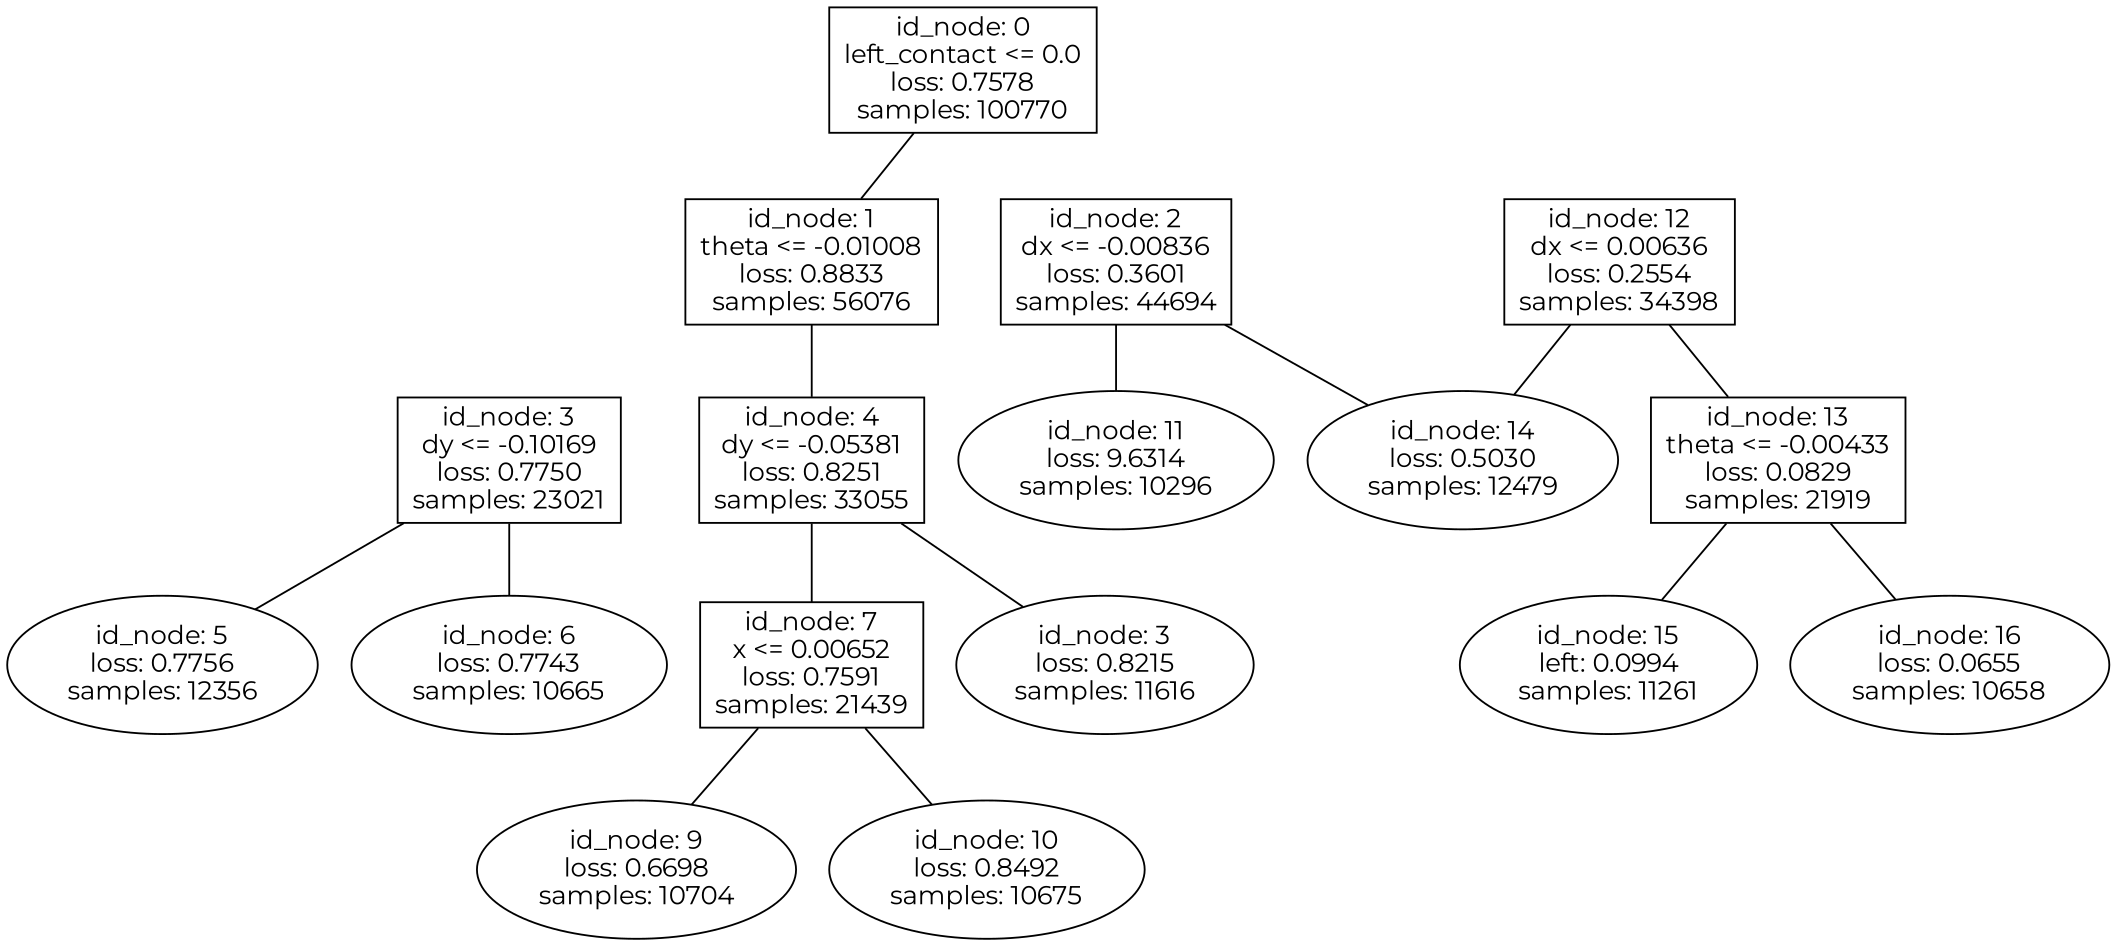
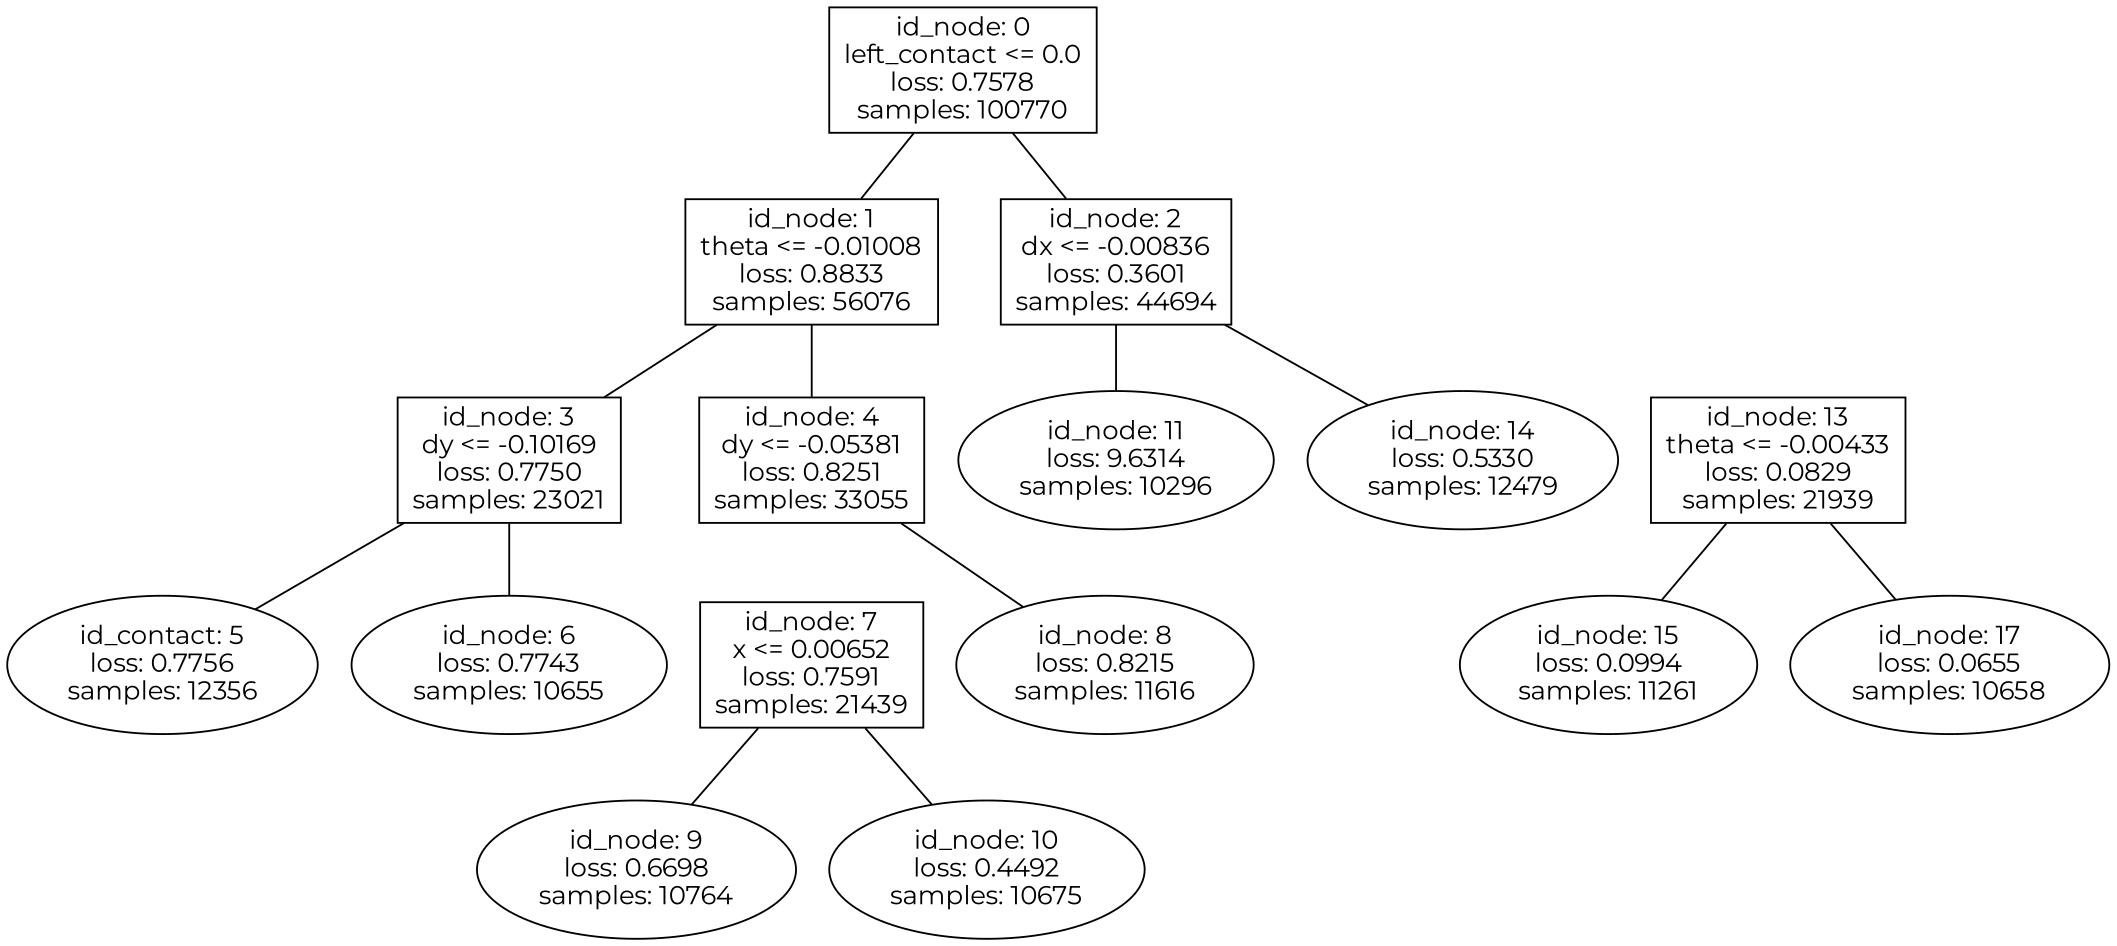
  graph {
    fontname=Montserrat
    node [fontname=Montserrat]
    edge [fontname=Montserrat]
    n1 [label="id_node: 0\nleft_contact <= 0.0\nloss: 0.7578\nsamples: 100770" shape=rectangle]
    n2 [label="id_node: 1\ntheta <= -0.01008\nloss: 0.8833\nsamples: 56076" shape=rectangle]
    n3 [label="id_node: 2\ndx <= -0.00836\nloss: 0.3601\nsamples: 44694" shape=rectangle]
    n4 [label="id_node: 3\ndy <= -0.10169\nloss: 0.7750\nsamples: 23021" shape=rectangle]
    n5 [label="id_node: 4\ndy <= -0.05381\nloss: 0.8251\nsamples: 33055" shape=rectangle]
    n6 [label="id_node: 11\nloss: 9.6314\nsamples: 10296"]
-   n7 [label="id_node: 14\nloss: 0.5030\nsamples: 12479"]
-   n8 [label="id_node: 5\nloss: 0.7756\nsamples: 12356"]
-   n9 [label="id_node: 6\nloss: 0.7743\nsamples: 10665"]
+   n7 [label="id_node: 14\nloss: 0.5330\nsamples: 12479"]
+   n8 [label="id_contact: 5\nloss: 0.7756\nsamples: 12356"]
+   n9 [label="id_node: 6\nloss: 0.7743\nsamples: 10655"]
    n10 [label="id_node: 7\nx <= 0.00652\nloss: 0.7591\nsamples: 21439" shape=rectangle]
-   n11 [label="id_node: 3\nloss: 0.8215\nsamples: 11616"]
-   n12 [label="id_node: 12\ndx <= 0.00636\nloss: 0.2554\nsamples: 34398" shape=rectangle]
-   n13 [label="id_node: 13\ntheta <= -0.00433\nloss: 0.0829\nsamples: 21919" shape=rectangle]
-   n14 [label="id_node: 9\nloss: 0.6698\nsamples: 10704"]
-   n15 [label="id_node: 10\nloss: 0.8492\nsamples: 10675"]
-   n16 [label="id_node: 15\nleft: 0.0994\nsamples: 11261"]
-   n17 [label="id_node: 16\nloss: 0.0655\nsamples: 10658"]
+   n11 [label="id_node: 8\nloss: 0.8215\nsamples: 11616"]
+   n13 [label="id_node: 13\ntheta <= -0.00433\nloss: 0.0829\nsamples: 21939" shape=rectangle]
+   n14 [label="id_node: 9\nloss: 0.6698\nsamples: 10764"]
+   n15 [label="id_node: 10\nloss: 0.4492\nsamples: 10675"]
+   n16 [label="id_node: 15\nloss: 0.0994\nsamples: 11261"]
+   n17 [label="id_node: 17\nloss: 0.0655\nsamples: 10658"]
    n1 -- n2
+   n1 -- n3
+   n2 -- n4
    n2 -- n5
    n3 -- n6
    n3 -- n7
    n4 -- n8
    n4 -- n9
-   n5 -- n10
    n5 -- n11
    n10 -- n14
    n10 -- n15
-   n12 -- n7
-   n12 -- n13
    n13 -- n16
    n13 -- n17
  }
